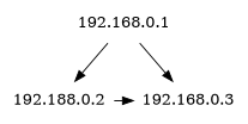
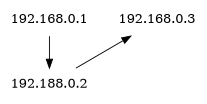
  digraph {
    node [arrowhead=none shape=plaintext]
    n1 [label="192.168.0.1"]
    n2 [label="192.188.0.2"]
    n3 [label="192.168.0.3"]
    n1 -> n2
-   n1 -> n3
    n2 -> n3 [constraint=false]
  }
